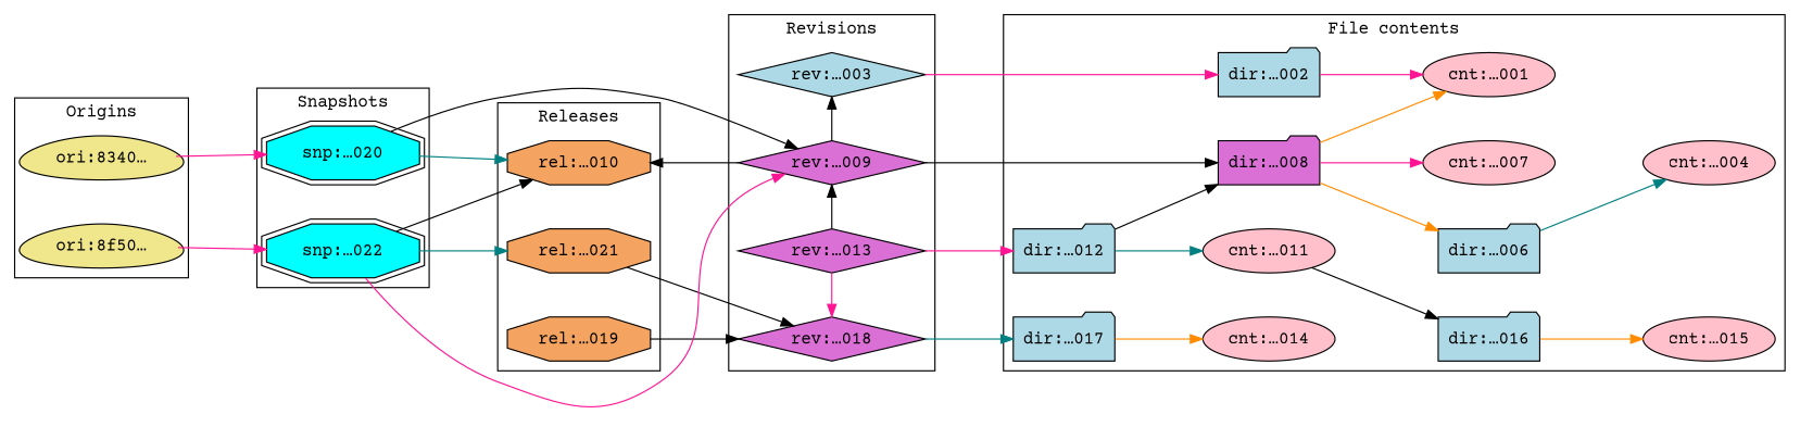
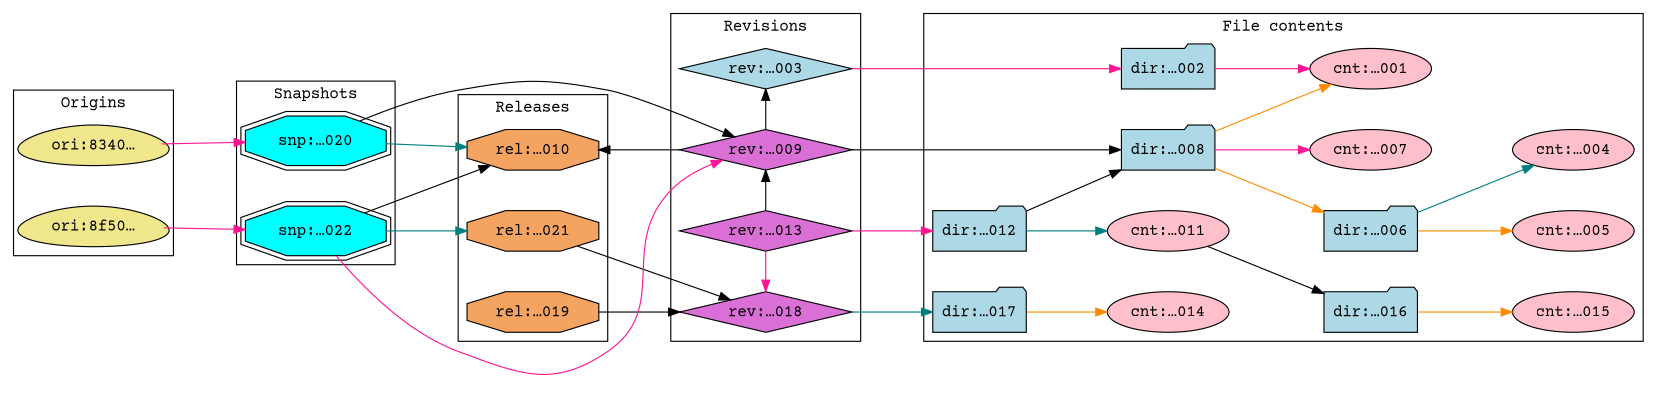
  digraph {
    fontname="Courier Prime"
    nodesep=0.5
    rankdir=LR
    ranksep=1
    node [fillcolor=pink fontname="Courier Prime" style=filled]
    edge [color=black fontname="Courier Prime"]
    n1 [label="cnt:…001"]
    n2 [label="cnt:…004"]
+   n3 [label="cnt:…005"]
    n4 [label="cnt:…007"]
    n5 [label="cnt:…011"]
    n6 [label="cnt:…014"]
    n7 [label="cnt:…015"]
    n8 [fillcolor=lightblue label="dir:…002" shape=folder]
    n9 [fillcolor=lightblue label="dir:…006" shape=folder]
-   n10 [fillcolor=orchid label="dir:…008" shape=folder]
+   n10 [fillcolor=lightblue label="dir:…008" shape=folder]
    n11 [fillcolor=lightblue label="dir:…012" shape=folder]
    n12 [fillcolor=lightblue label="dir:…016" shape=folder]
    n13 [fillcolor=lightblue label="dir:…017" shape=folder]
    n14 [fillcolor=lightblue label="rev:…003" shape=diamond]
    n15 [fillcolor=orchid label="rev:…009" shape=diamond]
    n16 [fillcolor=orchid label="rev:…013" shape=diamond]
    n17 [fillcolor=orchid label="rev:…018" shape=diamond]
    n18 [fillcolor=sandybrown label="rel:…010" shape=octagon]
    n19 [fillcolor=sandybrown label="rel:…019" shape=octagon]
    n20 [fillcolor=sandybrown label="rel:…021" shape=octagon]
    n21 [fillcolor=aqua label="snp:…020" shape=doubleoctagon]
    n22 [fillcolor=aqua label="snp:…022" shape=doubleoctagon]
    n23 [fillcolor=khaki label="ori:8340…" shape=egg]
    n24 [fillcolor=khaki label="ori:8f50…" shape=egg]
    subgraph sub_1 {
      n1
      n2
+     n3
      n4
      n5
      n6
      n7
    }
    subgraph cluster_2 {
      label="File contents"
      n1
      n2
+     n3
      n4
      n5
      n6
      n7
      n8
      n9
      n10
      n11
      n12
      n13
    }
    subgraph cluster_3 {
      label=Revisions
      n14
      n15
      n16
      n17
    }
    subgraph cluster_4 {
      label=Releases
      n18
      n19
      n20
    }
    subgraph cluster_5 {
      label=Snapshots
      n21
      n22
    }
    subgraph cluster_6 {
      label=Origins
      n23
      n24
    }
    n5 -> n12
    n8 -> n1 [color=deeppink]
    n9 -> n2 [color=teal]
+   n9 -> n3 [color=darkorange]
    n10 -> n1 [color=darkorange]
    n10 -> n4 [color=deeppink]
    n10 -> n9 [color=darkorange]
    n11 -> n5 [color=teal]
    n11 -> n10
    n12 -> n7 [color=darkorange]
    n13 -> n6 [color=darkorange]
    n14 -> n8 [color=deeppink]
    n15 -> n10
    n15 -> n14 [constraint=false]
    n15 -> n18
    n16 -> n11 [color=deeppink]
    n16 -> n15 [constraint=false]
    n16 -> n17 [color=deeppink constraint=false]
    n17 -> n13 [color=teal]
    n19 -> n17
    n20 -> n17
    n21 -> n15
    n21 -> n18 [color=teal]
    n22 -> n15 [color=deeppink]
    n22 -> n18
    n22 -> n20 [color=teal]
    n23 -> n21 [color=deeppink]
    n24 -> n22 [color=deeppink]
  }
